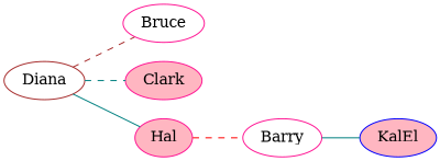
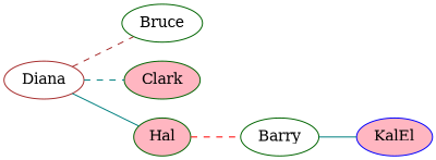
  graph {
    rankdir=LR
    node [color=darkgreen fillcolor=white style=filled]
    edge [color=teal style=dashed]
    Diana [color=brown]
-   Bruce [color=deeppink]
-   Clark [color=deeppink fillcolor=lightpink]
-   Hal [color=deeppink fillcolor=lightpink]
+   Bruce
+   Clark [fillcolor=lightpink]
+   Hal [fillcolor=lightpink]
    KalEl [color=blue fillcolor=lightpink]
-   Barry [color=deeppink]
+   Barry
    Diana -- Bruce [color=brown]
    Diana -- Clark
    Diana -- Hal [style=solid]
    Hal -- Barry [color=red]
    Barry -- KalEl [style=solid]
  }
